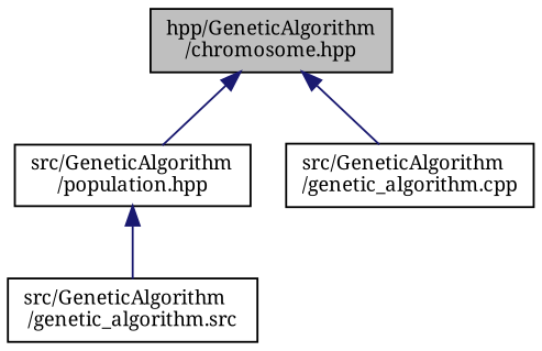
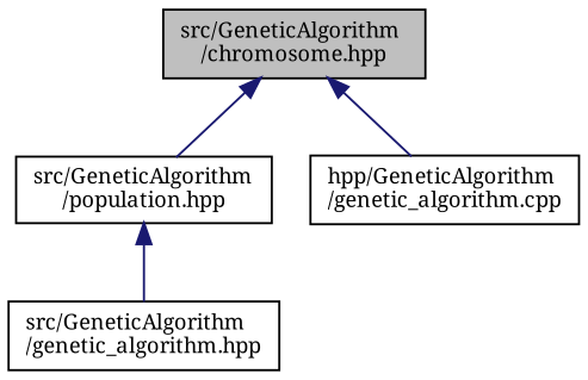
  digraph {
    fontname="Noto Serif"
    node [color=black fillcolor=white fontname="Noto Serif" fontsize=10 shape=record style=filled]
    edge [color=midnightblue dir=back fontname="Noto Serif" fontsize=10 labelfontname=Helvetica labelfontsize=10 style=solid]
-   n1 [fillcolor=grey75 fontcolor=black height=0.2 label="hpp/GeneticAlgorithm\l/chromosome.hpp" width=0.4]
+   n1 [fillcolor=grey75 fontcolor=black height=0.2 label="src/GeneticAlgorithm\l/chromosome.hpp" width=0.4]
    n2 [height=0.2 label="src/GeneticAlgorithm\l/population.hpp" width=0.4]
-   n3 [height=0.2 label="src/GeneticAlgorithm\l/genetic_algorithm.cpp" width=0.4]
-   n4 [height=0.2 label="src/GeneticAlgorithm\l/genetic_algorithm.src" width=0.4]
+   n3 [height=0.2 label="hpp/GeneticAlgorithm\l/genetic_algorithm.cpp" width=0.4]
+   n4 [height=0.2 label="src/GeneticAlgorithm\l/genetic_algorithm.hpp" width=0.4]
    n1 -> n2
    n1 -> n3
    n2 -> n4
  }
